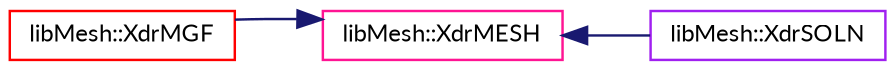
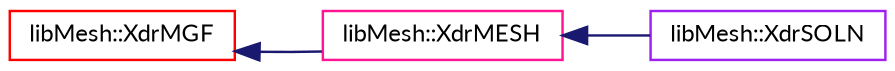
  digraph {
    fontname=Lato
    rankdir=LR
    node [fillcolor=white fontname=Lato fontsize=10 shape=record style=filled]
    edge [color=midnightblue dir=back fontname=Lato fontsize=10 labelfontname=FreeSans labelfontsize=10 style=solid]
    n1 [color=red height=0.2 label="libMesh::XdrMGF" width=0.4]
    n2 [color=deeppink height=0.2 label="libMesh::XdrMESH" width=0.4]
    n3 [color=purple height=0.2 label="libMesh::XdrSOLN" width=0.4]
-   n2 -> n1
+   n1 -> n2
    n2 -> n3
  }
